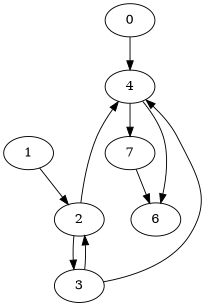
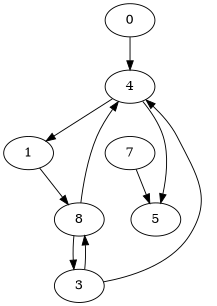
  digraph {
    0
    4
    1
-   2
+   2 [label=8]
    n5 [label=7]
-   6
+   6 [label=5]
    3
    0 -> 4
-   4 -> n5
+   4 -> 1
    4 -> 6
    1 -> 2
    2 -> 4
    2 -> 3
    n5 -> 6
    3 -> 4
    3 -> 2
  }
